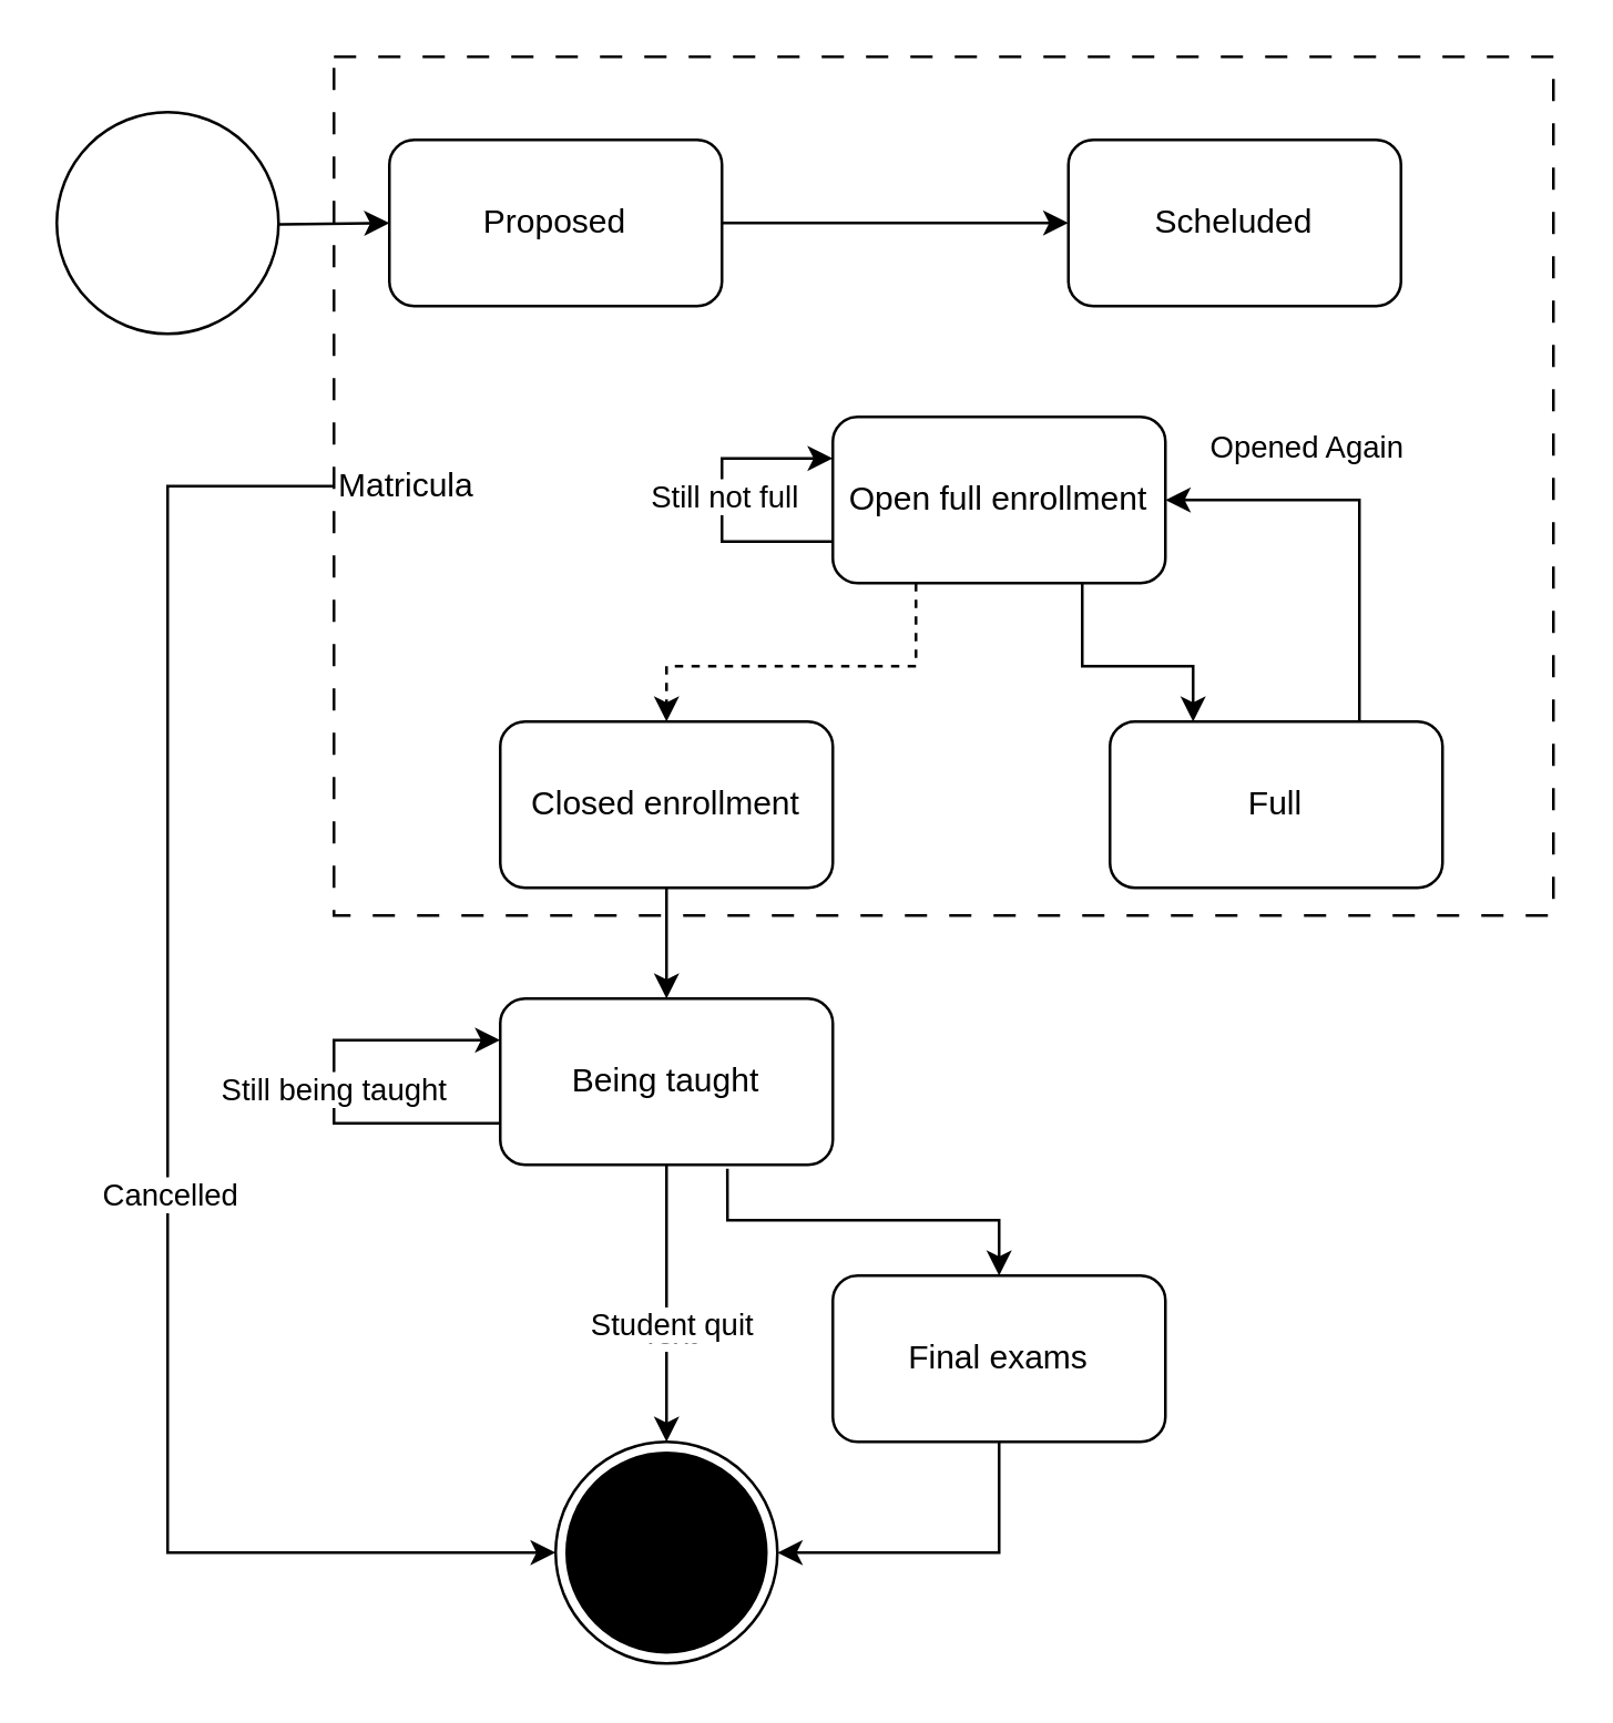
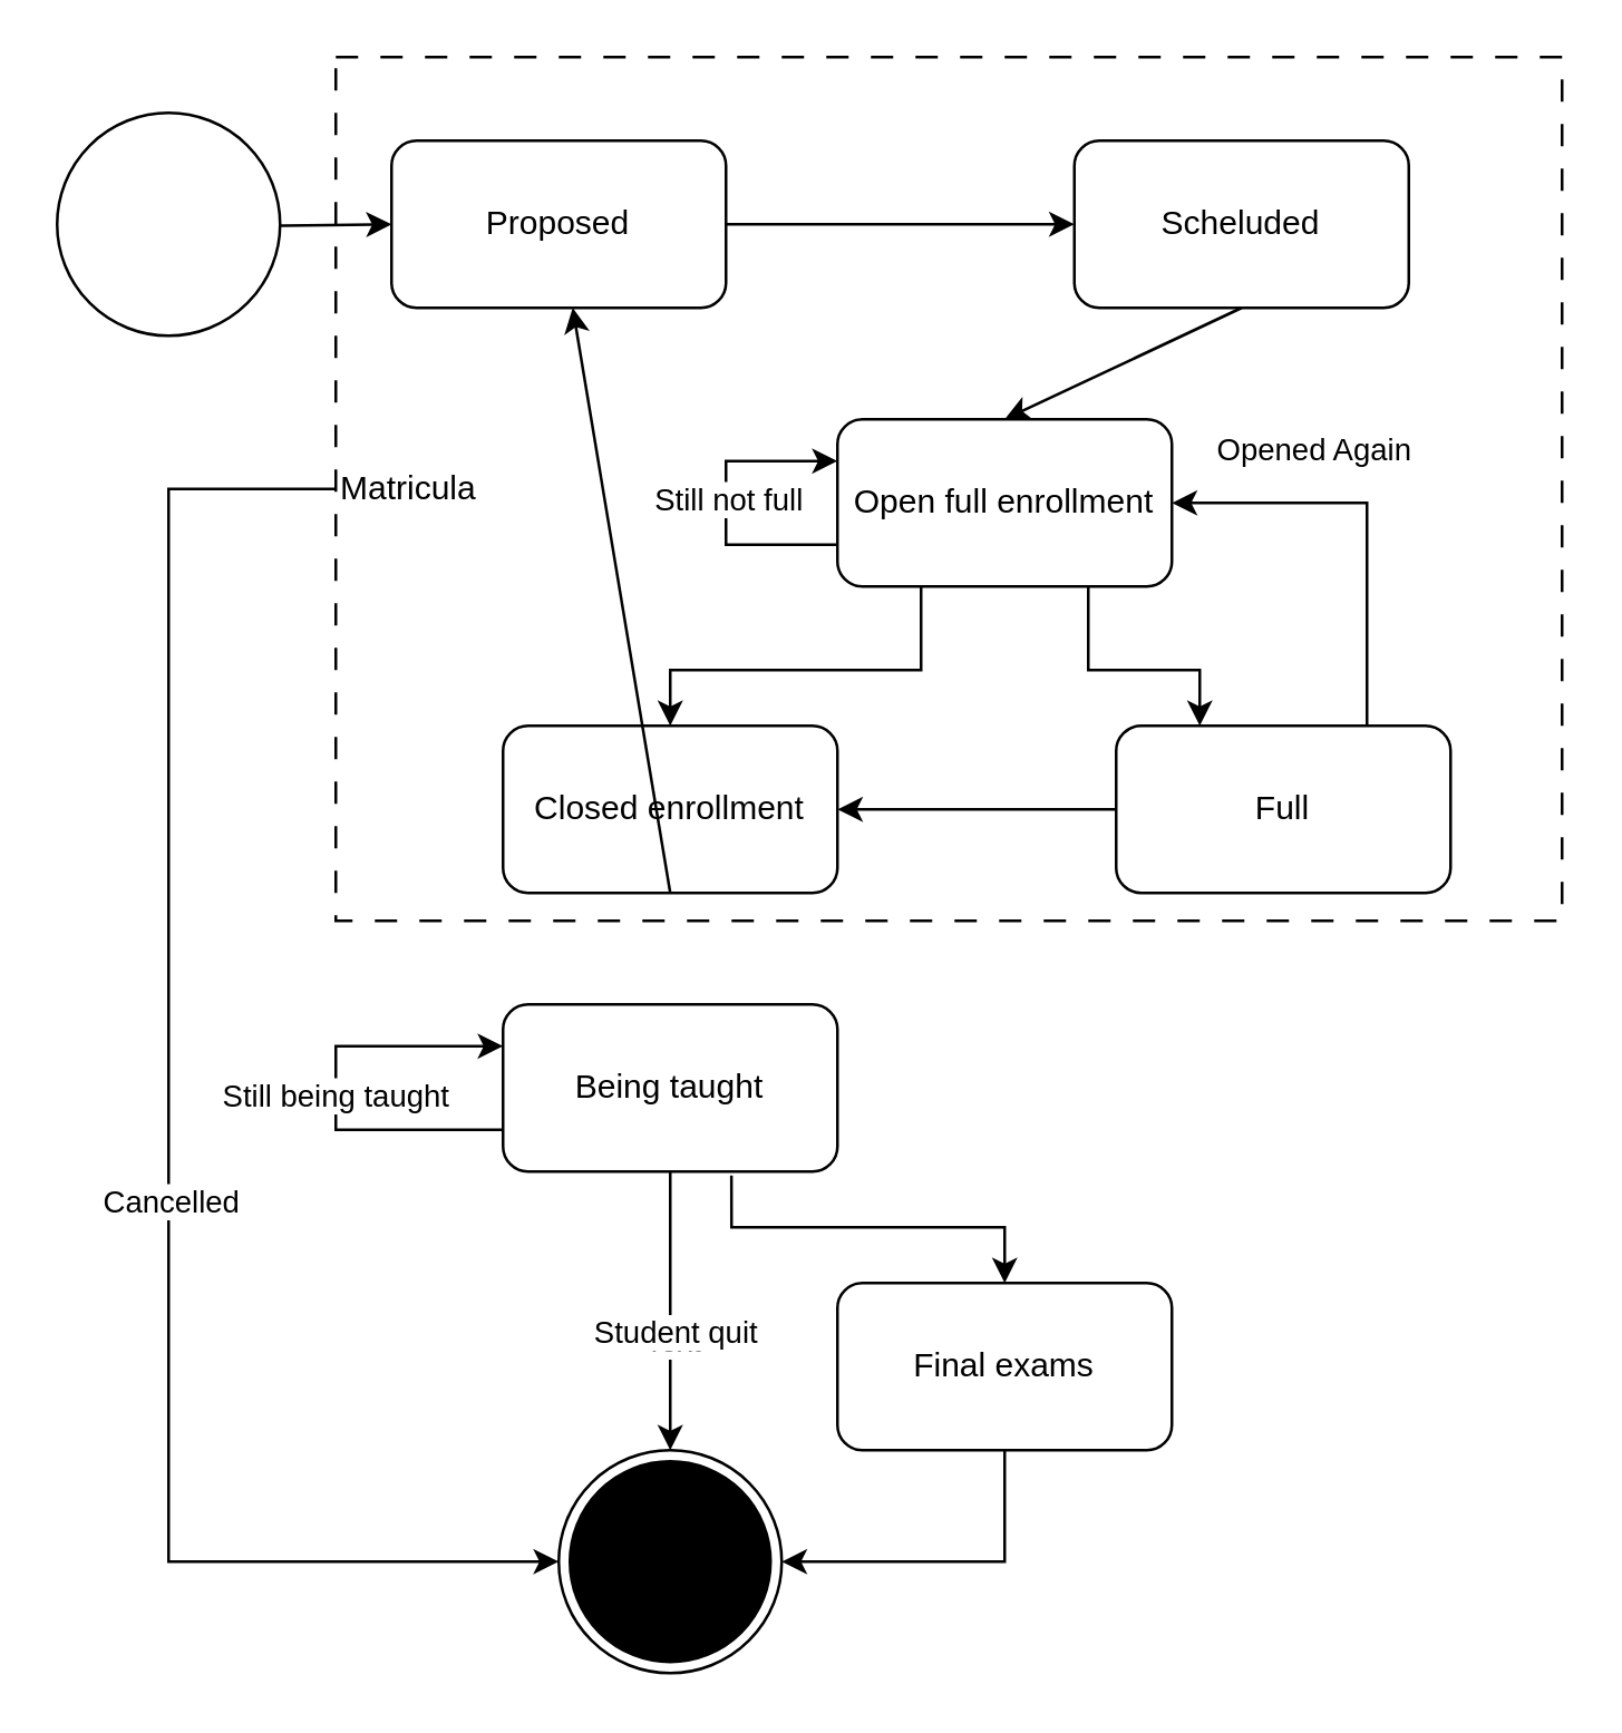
  <mxCell id="0" />
  <mxCell id="1" parent="0" />
  <mxCell id="2" value="" style="ellipse;whiteSpace=wrap;html=1;aspect=fixed;" vertex="1" parent="1"><mxGeometry x="20" y="40" width="80" height="80" as="geometry" /></mxCell>
  <mxCell id="3" value="" style="endArrow=classic;html=1;rounded=0;" edge="1" parent="1" source="2" target="4"><mxGeometry width="50" height="50" relative="1" as="geometry"><mxPoint x="310" y="280" as="sourcePoint" /><mxPoint x="360" y="230" as="targetPoint" /></mxGeometry></mxCell>
  <mxCell id="4" value="Proposed" style="rounded=1;whiteSpace=wrap;html=1;fillColor=none;" vertex="1" parent="1"><mxGeometry x="140" y="50" width="120" height="60" as="geometry" /></mxCell>
  <mxCell id="5" value="" style="endArrow=classic;html=1;rounded=0;exitX=1;exitY=0.5;exitDx=0;exitDy=0;entryX=0;entryY=0.5;entryDx=0;entryDy=0;" edge="1" parent="1" source="4" target="6"><mxGeometry width="50" height="50" relative="1" as="geometry"><mxPoint x="310" y="280" as="sourcePoint" /><mxPoint x="380" y="80" as="targetPoint" /></mxGeometry></mxCell>
  <mxCell id="6" value="Scheluded" style="rounded=1;whiteSpace=wrap;html=1;" vertex="1" parent="1"><mxGeometry x="385" y="50" width="120" height="60" as="geometry" /></mxCell>
  <mxCell id="7" value="Open full enrollment" style="rounded=1;whiteSpace=wrap;html=1;" vertex="1" parent="1"><mxGeometry x="300" y="150" width="120" height="60" as="geometry" /></mxCell>
+ <mxCell id="8" value="" style="endArrow=classic;html=1;rounded=0;exitX=0.5;exitY=1;exitDx=0;exitDy=0;entryX=0.5;entryY=0;entryDx=0;entryDy=0;" edge="1" parent="1" source="6" target="7"><mxGeometry width="50" height="50" relative="1" as="geometry"><mxPoint x="310" y="280" as="sourcePoint" /><mxPoint x="360" y="230" as="targetPoint" /></mxGeometry></mxCell>
  <mxCell id="9" value="Full" style="rounded=1;whiteSpace=wrap;html=1;" vertex="1" parent="1"><mxGeometry x="400" y="260" width="120" height="60" as="geometry" /></mxCell>
  <mxCell id="10" value="" style="endArrow=classic;html=1;rounded=0;exitX=0.75;exitY=1;exitDx=0;exitDy=0;entryX=0.25;entryY=0;entryDx=0;entryDy=0;" edge="1" parent="1" source="7" target="9"><mxGeometry width="50" height="50" relative="1" as="geometry"><mxPoint x="310" y="280" as="sourcePoint" /><mxPoint x="370" y="250" as="targetPoint" /><Array as="points"><mxPoint x="390" y="240" /><mxPoint x="430" y="240" /></Array></mxGeometry></mxCell>
  <mxCell id="11" value="Closed enrollment" style="rounded=1;whiteSpace=wrap;html=1;" vertex="1" parent="1"><mxGeometry x="180" y="260" width="120" height="60" as="geometry" /></mxCell>
- <mxCell id="12" value="" style="endArrow=classic;html=1;rounded=0;exitX=0.25;exitY=1;exitDx=0;exitDy=0;entryX=0.5;entryY=0;entryDx=0;entryDy=0;dashed=1;" edge="1" parent="1" source="7" target="11"><mxGeometry width="50" height="50" relative="1" as="geometry"><mxPoint x="310" y="280" as="sourcePoint" /><mxPoint x="360" y="230" as="targetPoint" /><Array as="points"><mxPoint x="330" y="240" /><mxPoint x="240" y="240" /></Array></mxGeometry></mxCell>
+ <mxCell id="12" value="" style="endArrow=classic;html=1;rounded=0;exitX=0.25;exitY=1;exitDx=0;exitDy=0;entryX=0.5;entryY=0;entryDx=0;entryDy=0;" edge="1" parent="1" source="7" target="11"><mxGeometry width="50" height="50" relative="1" as="geometry"><mxPoint x="310" y="280" as="sourcePoint" /><mxPoint x="360" y="230" as="targetPoint" /><Array as="points"><mxPoint x="330" y="240" /><mxPoint x="240" y="240" /></Array></mxGeometry></mxCell>
  <mxCell id="13" value="" style="endArrow=classic;html=1;rounded=0;exitX=0.75;exitY=0;exitDx=0;exitDy=0;entryX=1;entryY=0.5;entryDx=0;entryDy=0;" edge="1" parent="1" source="9" target="7"><mxGeometry width="50" height="50" relative="1" as="geometry"><mxPoint x="310" y="280" as="sourcePoint" /><mxPoint x="360" y="230" as="targetPoint" /><Array as="points"><mxPoint x="490" y="180" /></Array></mxGeometry></mxCell>
  <mxCell id="14" value="Opened Again" style="edgeLabel;html=1;align=center;verticalAlign=middle;resizable=0;points=[];" vertex="1" connectable="0" parent="13"><mxGeometry x="-0.259" y="1" relative="1" as="geometry"><mxPoint x="-19" y="-44" as="offset" /></mxGeometry></mxCell>
  <mxCell id="15" value="Being&amp;nbsp;taught" style="rounded=1;whiteSpace=wrap;html=1;" vertex="1" parent="1"><mxGeometry x="180" y="360" width="120" height="60" as="geometry" /></mxCell>
- <mxCell id="16" value="" style="endArrow=classic;html=1;rounded=0;entryX=0.5;entryY=0;entryDx=0;entryDy=0;exitX=0.5;exitY=1;exitDx=0;exitDy=0;" edge="1" parent="1" source="11" target="15"><mxGeometry width="50" height="50" relative="1" as="geometry"><mxPoint x="310" y="280" as="sourcePoint" /><mxPoint x="360" y="230" as="targetPoint" /></mxGeometry></mxCell>
+ <mxCell id="16" value="" style="endArrow=classic;html=1;rounded=0;exitX=0.5;exitY=1;exitDx=0;exitDy=0;" edge="1" parent="1" source="11" target="4"><mxGeometry width="50" height="50" relative="1" as="geometry"><mxPoint x="310" y="280" as="sourcePoint" /><mxPoint x="360" y="230" as="targetPoint" /></mxGeometry></mxCell>
  <mxCell id="17" value="Final exams" style="rounded=1;whiteSpace=wrap;html=1;" vertex="1" parent="1"><mxGeometry x="300" y="460" width="120" height="60" as="geometry" /></mxCell>
  <mxCell id="18" value="" style="endArrow=classic;html=1;rounded=0;exitX=0.683;exitY=1.023;exitDx=0;exitDy=0;entryX=0.5;entryY=0;entryDx=0;entryDy=0;exitPerimeter=0;" edge="1" parent="1" source="15" target="17"><mxGeometry width="50" height="50" relative="1" as="geometry"><mxPoint x="370" y="390" as="sourcePoint" /><mxPoint x="420" y="340" as="targetPoint" /><Array as="points"><mxPoint x="262" y="440" /><mxPoint x="360" y="440" /></Array></mxGeometry></mxCell>
  <mxCell id="19" value="" style="endArrow=classic;html=1;rounded=0;exitX=0.5;exitY=1;exitDx=0;exitDy=0;entryX=1;entryY=0.5;entryDx=0;entryDy=0;" edge="1" parent="1" source="17" target="20"><mxGeometry width="50" height="50" relative="1" as="geometry"><mxPoint x="370" y="390" as="sourcePoint" /><mxPoint x="460" y="490" as="targetPoint" /><Array as="points"><mxPoint x="360" y="560" /></Array></mxGeometry></mxCell>
  <mxCell id="20" value="" style="ellipse;html=1;shape=endState;fillColor=light-dark(#000000,#000000);strokeColor=light-dark(#000000,#FFFFFF);" vertex="1" parent="1"><mxGeometry x="200" y="520" width="80" height="80" as="geometry" /></mxCell>
  <mxCell id="21" value="" style="endArrow=classic;html=1;rounded=0;exitX=0;exitY=0.75;exitDx=0;exitDy=0;entryX=0;entryY=0.25;entryDx=0;entryDy=0;" edge="1" parent="1" source="7" target="7"><mxGeometry width="50" height="50" relative="1" as="geometry"><mxPoint x="175" y="220" as="sourcePoint" /><mxPoint x="260" y="160" as="targetPoint" /><Array as="points"><mxPoint x="260" y="195" /><mxPoint x="260" y="165" /></Array></mxGeometry></mxCell>
  <mxCell id="22" value="Still not full" style="edgeLabel;html=1;align=center;verticalAlign=middle;resizable=0;points=[];" vertex="1" connectable="0" parent="21"><mxGeometry x="0.029" relative="1" as="geometry"><mxPoint as="offset" /></mxGeometry></mxCell>
+ <mxCell id="23" value="" style="endArrow=classic;html=1;rounded=0;exitX=0;exitY=0.5;exitDx=0;exitDy=0;entryX=1;entryY=0.5;entryDx=0;entryDy=0;" edge="1" parent="1" source="9" target="11"><mxGeometry width="50" height="50" relative="1" as="geometry"><mxPoint x="370" y="370" as="sourcePoint" /><mxPoint x="420" y="320" as="targetPoint" /></mxGeometry></mxCell>
  <mxCell id="24" value="" style="endArrow=classic;html=1;rounded=0;exitX=0;exitY=0.75;exitDx=0;exitDy=0;entryX=0;entryY=0.25;entryDx=0;entryDy=0;" edge="1" parent="1" source="15" target="15"><mxGeometry width="50" height="50" relative="1" as="geometry"><mxPoint x="70" y="400" as="sourcePoint" /><mxPoint x="120" y="350" as="targetPoint" /><Array as="points"><mxPoint x="120" y="405" /><mxPoint x="120" y="375" /></Array></mxGeometry></mxCell>
  <mxCell id="25" value="Still being taught" style="edgeLabel;html=1;align=center;verticalAlign=middle;resizable=0;points=[];" vertex="1" connectable="0" parent="24"><mxGeometry x="-0.025" y="1" relative="1" as="geometry"><mxPoint as="offset" /></mxGeometry></mxCell>
  <mxCell id="26" value="" style="endArrow=classic;html=1;rounded=0;exitX=0.5;exitY=1;exitDx=0;exitDy=0;entryX=0.5;entryY=0;entryDx=0;entryDy=0;" edge="1" parent="1" source="15" target="20"><mxGeometry width="50" height="50" relative="1" as="geometry"><mxPoint x="370" y="370" as="sourcePoint" /><mxPoint x="420" y="320" as="targetPoint" /></mxGeometry></mxCell>
  <mxCell id="27" value="Text" style="edgeLabel;html=1;align=center;verticalAlign=middle;resizable=0;points=[];" vertex="1" connectable="0" parent="26"><mxGeometry x="0.348" relative="1" as="geometry"><mxPoint y="-7" as="offset" /></mxGeometry></mxCell>
  <mxCell id="28" value="Student quit" style="edgeLabel;html=1;align=center;verticalAlign=middle;resizable=0;points=[];" vertex="1" connectable="0" parent="26"><mxGeometry x="0.148" y="1" relative="1" as="geometry"><mxPoint as="offset" /></mxGeometry></mxCell>
  <mxCell id="29" value="Matricula" style="rounded=0;whiteSpace=wrap;html=1;strokeColor=default;fillColor=none;dashed=1;dashPattern=8 8;strokeWidth=1;align=left;" vertex="1" parent="1"><mxGeometry x="120" y="20" width="440" height="310" as="geometry" /></mxCell>
  <mxCell id="30" value="" style="endArrow=classic;html=1;rounded=0;exitX=0;exitY=0.5;exitDx=0;exitDy=0;entryX=0;entryY=0.5;entryDx=0;entryDy=0;" edge="1" parent="1" source="29" target="20"><mxGeometry width="50" height="50" relative="1" as="geometry"><mxPoint x="0" y="400" as="sourcePoint" /><mxPoint x="50" y="350" as="targetPoint" /><Array as="points"><mxPoint x="60" y="175" /><mxPoint x="60" y="560" /></Array></mxGeometry></mxCell>
  <mxCell id="31" value="Cancelled" style="edgeLabel;html=1;align=center;verticalAlign=middle;resizable=0;points=[];" vertex="1" connectable="0" parent="30"><mxGeometry x="0.009" y="1" relative="1" as="geometry"><mxPoint x="-1" y="20" as="offset" /></mxGeometry></mxCell>
